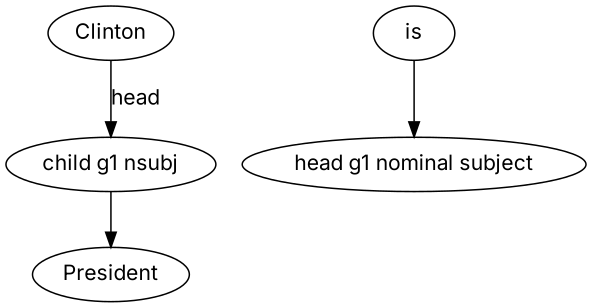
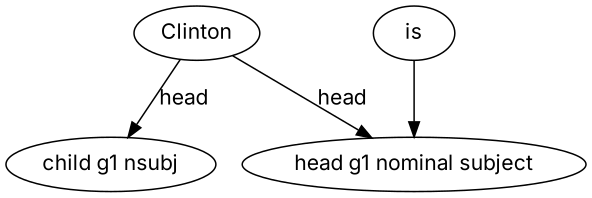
  strict digraph {
    fontname=Inter
    node [fontname=Inter]
    edge [fontname=Inter]
    Clinton
    "head g1 nominal subject"
    "child g1 nsubj"
-   President
    is
+   Clinton -> "head g1 nominal subject" [label=head]
    Clinton -> "child g1 nsubj" [label=head]
-   "child g1 nsubj" -> President
    is -> "head g1 nominal subject"
  }
